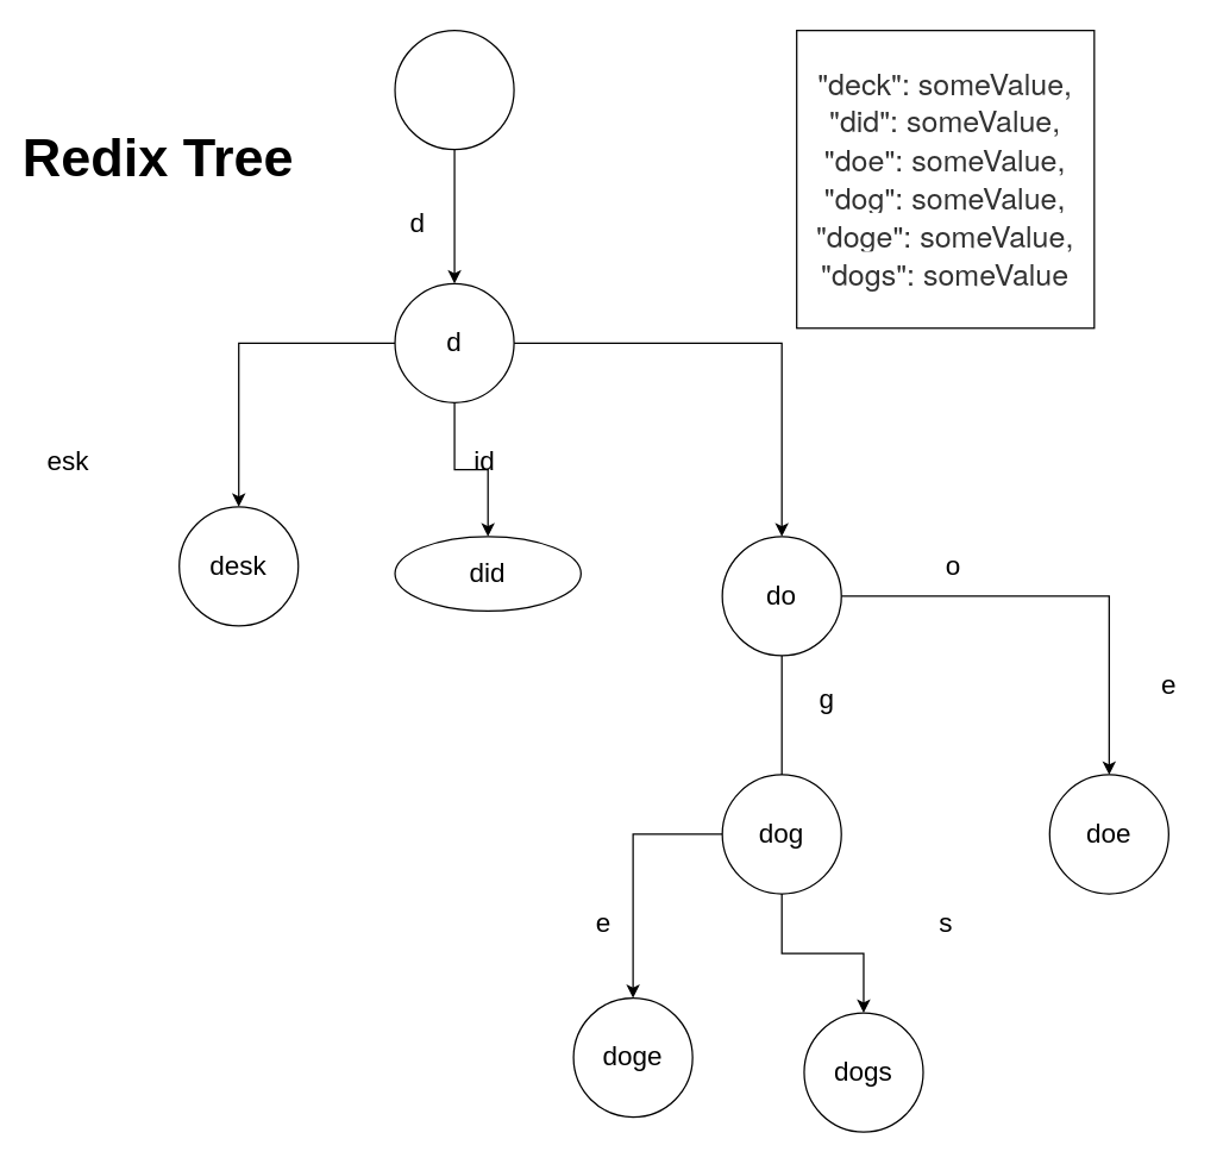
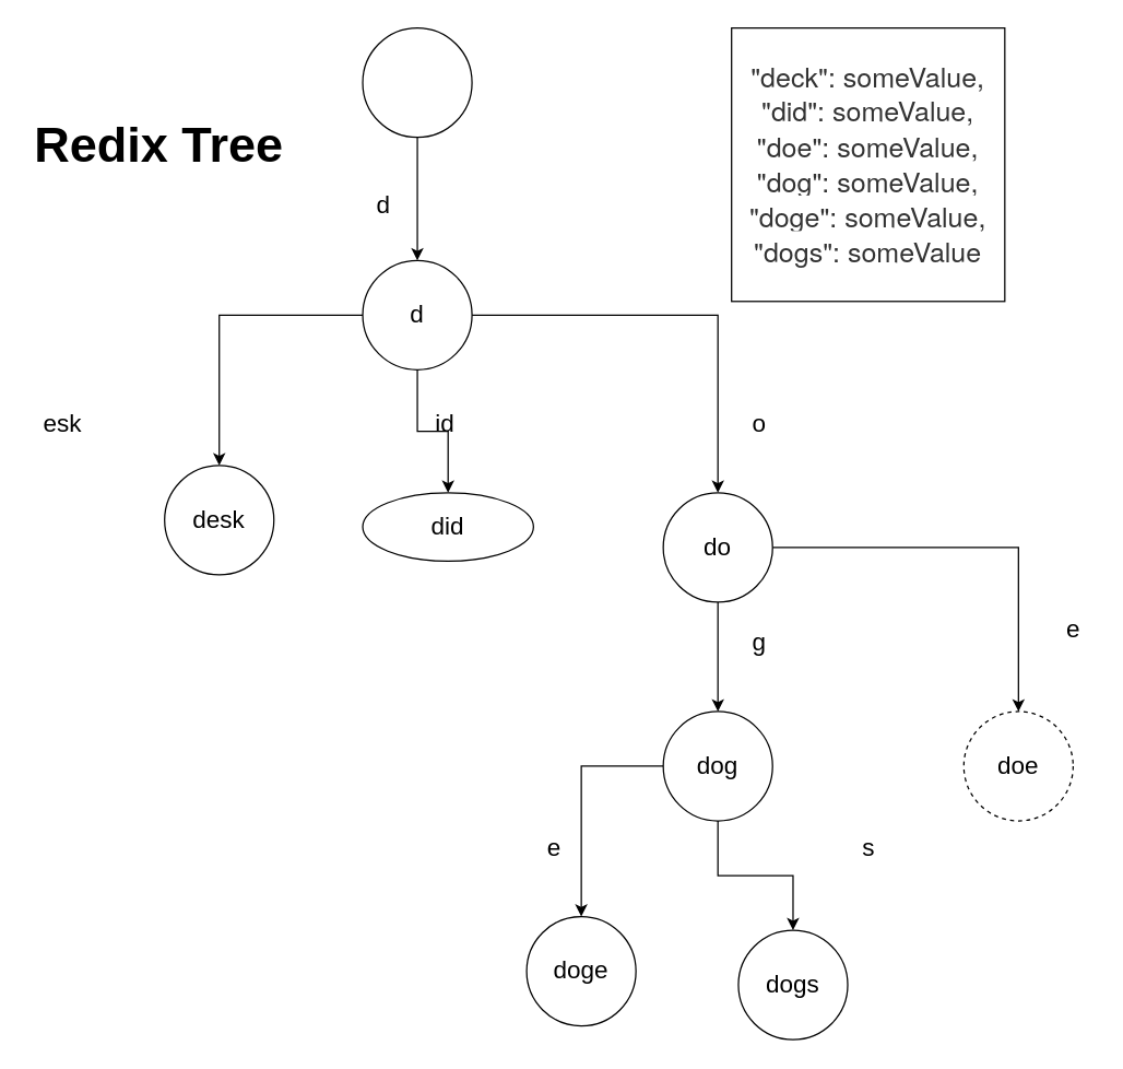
  <mxCell id="0" />
  <mxCell id="1" parent="0" />
  <mxCell id="2" value="" style="edgeStyle=orthogonalEdgeStyle;rounded=0;orthogonalLoop=1;jettySize=auto;html=1;" parent="1" source="3" target="7" edge="1"><mxGeometry relative="1" as="geometry" /></mxCell>
  <mxCell id="3" value="" style="ellipse;whiteSpace=wrap;html=1;aspect=fixed;" parent="1" vertex="1"><mxGeometry x="265" y="20" width="80" height="80" as="geometry" /></mxCell>
  <mxCell id="4" value="" style="edgeStyle=orthogonalEdgeStyle;rounded=0;orthogonalLoop=1;jettySize=auto;html=1;fontSize=18;" parent="1" source="7" target="9" edge="1"><mxGeometry relative="1" as="geometry" /></mxCell>
  <mxCell id="5" value="" style="edgeStyle=orthogonalEdgeStyle;rounded=0;orthogonalLoop=1;jettySize=auto;html=1;fontSize=18;" parent="1" source="7" target="10" edge="1"><mxGeometry relative="1" as="geometry" /></mxCell>
  <mxCell id="6" value="" style="edgeStyle=orthogonalEdgeStyle;rounded=0;orthogonalLoop=1;jettySize=auto;html=1;fontSize=18;" parent="1" source="7" target="13" edge="1"><mxGeometry relative="1" as="geometry" /></mxCell>
  <mxCell id="7" value="&lt;font style=&quot;font-size: 18px;&quot;&gt;d&lt;/font&gt;" style="ellipse;whiteSpace=wrap;html=1;aspect=fixed;" parent="1" vertex="1"><mxGeometry x="265" y="190" width="80" height="80" as="geometry" /></mxCell>
  <mxCell id="8" value="&lt;font style=&quot;font-size: 18px;&quot;&gt;d&lt;/font&gt;" style="text;html=1;align=center;verticalAlign=middle;resizable=0;points=[];autosize=1;strokeColor=none;fillColor=none;" parent="1" vertex="1"><mxGeometry x="265" y="130" width="30" height="40" as="geometry" /></mxCell>
  <mxCell id="9" value="&lt;span style=&quot;font-size: 18px;&quot;&gt;did&lt;/span&gt;" style="ellipse;whiteSpace=wrap;html=1;aspect=fixed;" parent="1" vertex="1"><mxGeometry x="265" y="360" width="125" height="50" as="geometry" /></mxCell>
  <mxCell id="10" value="&lt;font style=&quot;font-size: 18px;&quot;&gt;desk&lt;/font&gt;" style="ellipse;whiteSpace=wrap;html=1;aspect=fixed;" parent="1" vertex="1"><mxGeometry x="120" y="340" width="80" height="80" as="geometry" /></mxCell>
- <mxCell id="11" value="" style="edgeStyle=orthogonalEdgeStyle;rounded=0;orthogonalLoop=1;jettySize=auto;html=1;fontSize=18;endArrow=none;" parent="1" source="13" target="19" edge="1"><mxGeometry relative="1" as="geometry" /></mxCell>
+ <mxCell id="11" value="" style="edgeStyle=orthogonalEdgeStyle;rounded=0;orthogonalLoop=1;jettySize=auto;html=1;fontSize=18;" parent="1" source="13" target="19" edge="1"><mxGeometry relative="1" as="geometry" /></mxCell>
  <mxCell id="12" value="" style="edgeStyle=orthogonalEdgeStyle;rounded=0;orthogonalLoop=1;jettySize=auto;html=1;fontSize=18;" parent="1" source="13" target="20" edge="1"><mxGeometry relative="1" as="geometry" /></mxCell>
  <mxCell id="13" value="&lt;span style=&quot;font-size: 18px;&quot;&gt;do&lt;/span&gt;" style="ellipse;whiteSpace=wrap;html=1;aspect=fixed;" parent="1" vertex="1"><mxGeometry x="485" y="360" width="80" height="80" as="geometry" /></mxCell>
  <mxCell id="14" value="esk" style="text;html=1;align=center;verticalAlign=middle;resizable=0;points=[];autosize=1;strokeColor=none;fillColor=none;fontSize=18;" parent="1" vertex="1"><mxGeometry x="20" y="290" width="50" height="40" as="geometry" /></mxCell>
  <mxCell id="15" value="id" style="text;html=1;align=center;verticalAlign=middle;resizable=0;points=[];autosize=1;strokeColor=none;fillColor=none;fontSize=18;" parent="1" vertex="1"><mxGeometry x="305" y="290" width="40" height="40" as="geometry" /></mxCell>
- <mxCell id="16" value="o" style="text;html=1;align=center;verticalAlign=middle;resizable=0;points=[];autosize=1;strokeColor=none;fillColor=none;fontSize=18;" parent="1" vertex="1"><mxGeometry x="625" y="360" width="30" height="40" as="geometry" /></mxCell>
+ <mxCell id="16" value="o" style="text;html=1;align=center;verticalAlign=middle;resizable=0;points=[];autosize=1;strokeColor=none;fillColor=none;fontSize=18;" parent="1" vertex="1"><mxGeometry x="540" y="290" width="30" height="40" as="geometry" /></mxCell>
  <mxCell id="17" value="" style="edgeStyle=orthogonalEdgeStyle;rounded=0;orthogonalLoop=1;jettySize=auto;html=1;fontSize=18;" parent="1" source="19" target="21" edge="1"><mxGeometry relative="1" as="geometry" /></mxCell>
  <mxCell id="18" value="" style="edgeStyle=orthogonalEdgeStyle;rounded=0;orthogonalLoop=1;jettySize=auto;html=1;fontSize=18;" parent="1" source="19" target="22" edge="1"><mxGeometry relative="1" as="geometry" /></mxCell>
  <mxCell id="19" value="&lt;span style=&quot;font-size: 18px;&quot;&gt;dog&lt;/span&gt;" style="ellipse;whiteSpace=wrap;html=1;aspect=fixed;" parent="1" vertex="1"><mxGeometry x="485" y="520" width="80" height="80" as="geometry" /></mxCell>
- <mxCell id="20" value="&lt;span style=&quot;font-size: 18px;&quot;&gt;doe&lt;/span&gt;" style="ellipse;whiteSpace=wrap;html=1;aspect=fixed;" parent="1" vertex="1"><mxGeometry x="705" y="520" width="80" height="80" as="geometry" /></mxCell>
+ <mxCell id="20" value="&lt;span style=&quot;font-size: 18px;&quot;&gt;doe&lt;/span&gt;" style="ellipse;whiteSpace=wrap;html=1;aspect=fixed;dashed=1;" parent="1" vertex="1"><mxGeometry x="705" y="520" width="80" height="80" as="geometry" /></mxCell>
  <mxCell id="21" value="&lt;span style=&quot;font-size: 18px;&quot;&gt;dogs&lt;/span&gt;" style="ellipse;whiteSpace=wrap;html=1;aspect=fixed;" parent="1" vertex="1"><mxGeometry x="540" y="680" width="80" height="80" as="geometry" /></mxCell>
  <mxCell id="22" value="&lt;span style=&quot;font-size: 18px;&quot;&gt;doge&lt;/span&gt;" style="ellipse;whiteSpace=wrap;html=1;aspect=fixed;" parent="1" vertex="1"><mxGeometry x="385" y="670" width="80" height="80" as="geometry" /></mxCell>
  <mxCell id="23" value="e" style="text;html=1;align=center;verticalAlign=middle;resizable=0;points=[];autosize=1;strokeColor=none;fillColor=none;fontSize=18;" parent="1" vertex="1"><mxGeometry x="770" y="440" width="30" height="40" as="geometry" /></mxCell>
  <mxCell id="24" value="g" style="text;html=1;align=center;verticalAlign=middle;resizable=0;points=[];autosize=1;strokeColor=none;fillColor=none;fontSize=18;" parent="1" vertex="1"><mxGeometry x="540" y="450" width="30" height="40" as="geometry" /></mxCell>
  <mxCell id="25" value="e" style="text;html=1;align=center;verticalAlign=middle;resizable=0;points=[];autosize=1;strokeColor=none;fillColor=none;fontSize=18;" parent="1" vertex="1"><mxGeometry x="390" y="600" width="30" height="40" as="geometry" /></mxCell>
  <mxCell id="26" value="s" style="text;html=1;align=center;verticalAlign=middle;resizable=0;points=[];autosize=1;strokeColor=none;fillColor=none;fontSize=18;" parent="1" vertex="1"><mxGeometry x="620" y="600" width="30" height="40" as="geometry" /></mxCell>
  <mxCell id="27" value="&lt;span style=&quot;color: rgb(51, 51, 51); font-family: &amp;quot;pingfang SC&amp;quot;, &amp;quot;helvetica neue&amp;quot;, arial, &amp;quot;hiragino sans gb&amp;quot;, &amp;quot;microsoft yahei ui&amp;quot;, &amp;quot;microsoft yahei&amp;quot;, simsun, sans-serif; text-align: start; background-color: rgb(255, 255, 255); font-size: 20px;&quot;&gt;  &quot;deck&quot;: someValue,&lt;br&gt;  &quot;did&quot;: someValue,&lt;br&gt;  &quot;doe&quot;: someValue,&lt;br&gt;  &quot;dog&quot;: someValue,&lt;br&gt;  &quot;doge&quot;: someValue,&lt;br&gt;  &quot;dogs&quot;: someValue&lt;/span&gt;" style="whiteSpace=wrap;html=1;aspect=fixed;fontSize=18;" parent="1" vertex="1"><mxGeometry x="535" y="20" width="200" height="200" as="geometry" /></mxCell>
- <mxCell id="28" value="&lt;h1&gt;Redix Tree&lt;/h1&gt;" style="text;html=1;strokeColor=none;fillColor=none;spacing=5;spacingTop=-20;whiteSpace=wrap;overflow=hidden;rounded=0;fontSize=18;" parent="1" vertex="1"><mxGeometry x="10" y="70" width="210" height="70" as="geometry" /></mxCell>
+ <mxCell id="28" value="&lt;h1&gt;Redix Tree&lt;/h1&gt;" style="text;html=1;strokeColor=none;fillColor=none;spacing=5;spacingTop=-20;whiteSpace=wrap;overflow=hidden;rounded=0;fontSize=18;" parent="1" vertex="1"><mxGeometry x="20" y="70" width="210" height="70" as="geometry" /></mxCell>
